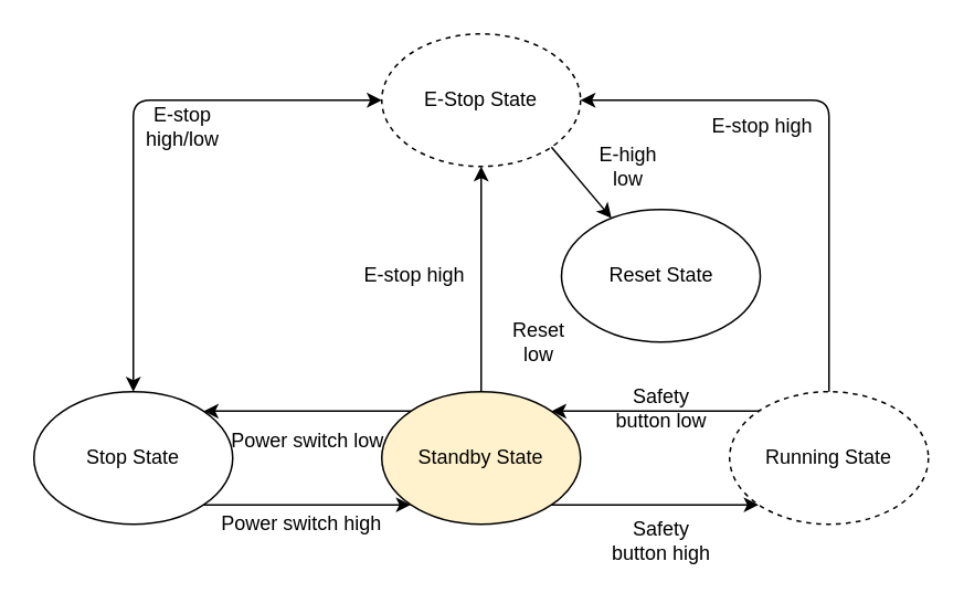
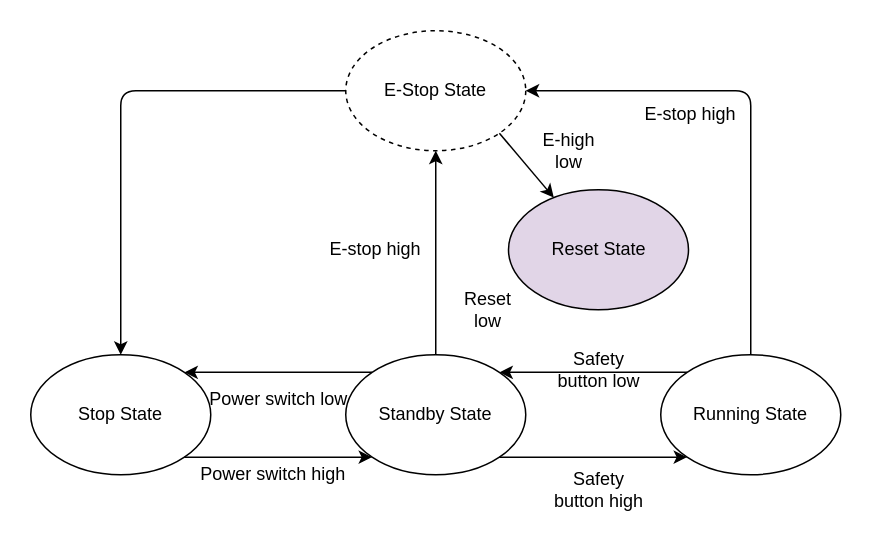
  <mxCell id="0" />
  <mxCell id="1" parent="0" />
  <mxCell id="2" value="Stop State" style="ellipse;whiteSpace=wrap;html=1;" parent="1" vertex="1"><mxGeometry x="20" y="236" width="120" height="80" as="geometry" /></mxCell>
- <mxCell id="3" value="Standby State" style="ellipse;whiteSpace=wrap;html=1;fillColor=#fff2cc;" parent="1" vertex="1"><mxGeometry x="230" y="236" width="120" height="80" as="geometry" /></mxCell>
- <mxCell id="4" value="Running State" style="ellipse;whiteSpace=wrap;html=1;dashed=1;" parent="1" vertex="1"><mxGeometry x="440" y="236" width="120" height="80" as="geometry" /></mxCell>
+ <mxCell id="3" value="Standby State" style="ellipse;whiteSpace=wrap;html=1;" parent="1" vertex="1"><mxGeometry x="230" y="236" width="120" height="80" as="geometry" /></mxCell>
+ <mxCell id="4" value="Running State" style="ellipse;whiteSpace=wrap;html=1;" parent="1" vertex="1"><mxGeometry x="440" y="236" width="120" height="80" as="geometry" /></mxCell>
  <mxCell id="5" value="" style="endArrow=classic;html=1;exitX=1;exitY=1;exitDx=0;exitDy=0;entryX=0;entryY=1;entryDx=0;entryDy=0;" parent="1" source="2" target="3" edge="1"><mxGeometry width="50" height="50" relative="1" as="geometry"><mxPoint x="150" y="346" as="sourcePoint" /><mxPoint x="200" y="296" as="targetPoint" /></mxGeometry></mxCell>
  <mxCell id="6" value="" style="endArrow=classic;html=1;exitX=1;exitY=1;exitDx=0;exitDy=0;entryX=0;entryY=1;entryDx=0;entryDy=0;" parent="1" source="3" target="4" edge="1"><mxGeometry width="50" height="50" relative="1" as="geometry"><mxPoint x="400" y="326" as="sourcePoint" /><mxPoint x="450" y="276" as="targetPoint" /></mxGeometry></mxCell>
  <mxCell id="7" value="" style="endArrow=classic;html=1;exitX=0;exitY=0;exitDx=0;exitDy=0;entryX=1;entryY=0;entryDx=0;entryDy=0;" parent="1" source="4" target="3" edge="1"><mxGeometry width="50" height="50" relative="1" as="geometry"><mxPoint x="410" y="216" as="sourcePoint" /><mxPoint x="460" y="166" as="targetPoint" /></mxGeometry></mxCell>
  <mxCell id="8" value="" style="endArrow=classic;html=1;exitX=0;exitY=0;exitDx=0;exitDy=0;entryX=1;entryY=0;entryDx=0;entryDy=0;" parent="1" source="3" target="2" edge="1"><mxGeometry width="50" height="50" relative="1" as="geometry"><mxPoint x="150" y="196" as="sourcePoint" /><mxPoint x="200" y="146" as="targetPoint" /></mxGeometry></mxCell>
  <mxCell id="9" value="Power switch high&amp;nbsp;" style="text;html=1;strokeColor=none;fillColor=none;align=center;verticalAlign=middle;whiteSpace=wrap;rounded=0;" parent="1" vertex="1"><mxGeometry x="130" y="306" width="107" height="20" as="geometry" /></mxCell>
  <mxCell id="10" value="Safety button high" style="text;html=1;strokeColor=none;fillColor=none;align=center;verticalAlign=middle;whiteSpace=wrap;rounded=0;" parent="1" vertex="1"><mxGeometry x="363.5" y="316" width="70" height="20" as="geometry" /></mxCell>
  <mxCell id="11" value="Safety button low" style="text;html=1;strokeColor=none;fillColor=none;align=center;verticalAlign=middle;whiteSpace=wrap;rounded=0;" parent="1" vertex="1"><mxGeometry x="363.5" y="236" width="70" height="20" as="geometry" /></mxCell>
  <mxCell id="12" value="Power switch low" style="text;html=1;strokeColor=none;fillColor=none;align=center;verticalAlign=middle;whiteSpace=wrap;rounded=0;" parent="1" vertex="1"><mxGeometry x="136.5" y="256" width="97" height="20" as="geometry" /></mxCell>
  <mxCell id="13" value="E-Stop State" style="ellipse;whiteSpace=wrap;html=1;dashed=1;" parent="1" vertex="1"><mxGeometry x="230" y="20" width="120" height="80" as="geometry" /></mxCell>
  <mxCell id="14" value="E-stop high" style="text;html=1;strokeColor=none;fillColor=none;align=center;verticalAlign=middle;whiteSpace=wrap;rounded=0;" parent="1" vertex="1"><mxGeometry x="210" y="156" width="80" height="20" as="geometry" /></mxCell>
  <mxCell id="15" value="E-stop high" style="text;html=1;strokeColor=none;fillColor=none;align=center;verticalAlign=middle;whiteSpace=wrap;rounded=0;" parent="1" vertex="1"><mxGeometry x="420" y="66" width="80" height="20" as="geometry" /></mxCell>
- <mxCell id="16" value="" style="endArrow=classic;startArrow=classic;html=1;exitX=0.5;exitY=0;exitDx=0;exitDy=0;entryX=0;entryY=0.5;entryDx=0;entryDy=0;" parent="1" source="2" target="13" edge="1"><mxGeometry width="50" height="50" relative="1" as="geometry"><mxPoint x="140" y="226" as="sourcePoint" /><mxPoint x="225" y="156" as="targetPoint" /><Array as="points"><mxPoint x="80" y="60" /></Array></mxGeometry></mxCell>
- <mxCell id="17" value="E-stop high/low" style="text;html=1;strokeColor=none;fillColor=none;align=center;verticalAlign=middle;whiteSpace=wrap;rounded=0;" parent="1" vertex="1"><mxGeometry x="70" y="66" width="80" height="20" as="geometry" /></mxCell>
- <mxCell id="18" value="Reset State" style="ellipse;whiteSpace=wrap;html=1;" vertex="1" parent="1"><mxGeometry x="338.5" y="126" width="120" height="80" as="geometry" /></mxCell>
+ <mxCell id="16" value="" style="endArrow=none;startArrow=classic;html=1;exitX=0.5;exitY=0;exitDx=0;exitDy=0;entryX=0;entryY=0.5;entryDx=0;entryDy=0;" parent="1" source="2" target="13" edge="1"><mxGeometry width="50" height="50" relative="1" as="geometry"><mxPoint x="140" y="226" as="sourcePoint" /><mxPoint x="225" y="156" as="targetPoint" /><Array as="points"><mxPoint x="80" y="60" /></Array></mxGeometry></mxCell>
+ <mxCell id="18" value="Reset State" style="ellipse;whiteSpace=wrap;html=1;fillColor=#e1d5e7;" vertex="1" parent="1"><mxGeometry x="338.5" y="126" width="120" height="80" as="geometry" /></mxCell>
  <mxCell id="19" value="" style="endArrow=classic;html=1;exitX=0.5;exitY=0;exitDx=0;exitDy=0;entryX=1;entryY=0.5;entryDx=0;entryDy=0;" edge="1" parent="1" source="4" target="13"><mxGeometry width="50" height="50" relative="1" as="geometry"><mxPoint x="470" y="136" as="sourcePoint" /><mxPoint x="520" y="86" as="targetPoint" /><Array as="points"><mxPoint x="500" y="60" /></Array></mxGeometry></mxCell>
  <mxCell id="20" value="" style="endArrow=classic;html=1;exitX=0.5;exitY=0;exitDx=0;exitDy=0;entryX=0.5;entryY=1;entryDx=0;entryDy=0;" edge="1" parent="1" source="3" target="13"><mxGeometry width="50" height="50" relative="1" as="geometry"><mxPoint x="320" y="176" as="sourcePoint" /><mxPoint x="370" y="126" as="targetPoint" /></mxGeometry></mxCell>
  <mxCell id="21" value="" style="endArrow=classic;html=1;exitX=1;exitY=1;exitDx=0;exitDy=0;" edge="1" parent="1" source="13" target="18"><mxGeometry width="50" height="50" relative="1" as="geometry"><mxPoint x="360" y="36" as="sourcePoint" /><mxPoint x="410" y="-14" as="targetPoint" /></mxGeometry></mxCell>
  <mxCell id="22" value="E-high low" style="text;html=1;strokeColor=none;fillColor=none;align=center;verticalAlign=middle;whiteSpace=wrap;rounded=0;" vertex="1" parent="1"><mxGeometry x="359" y="90" width="40" height="20" as="geometry" /></mxCell>
  <mxCell id="23" value="Reset low" style="text;html=1;strokeColor=none;fillColor=none;align=center;verticalAlign=middle;whiteSpace=wrap;rounded=0;" vertex="1" parent="1"><mxGeometry x="305" y="196" width="40" height="20" as="geometry" /></mxCell>
